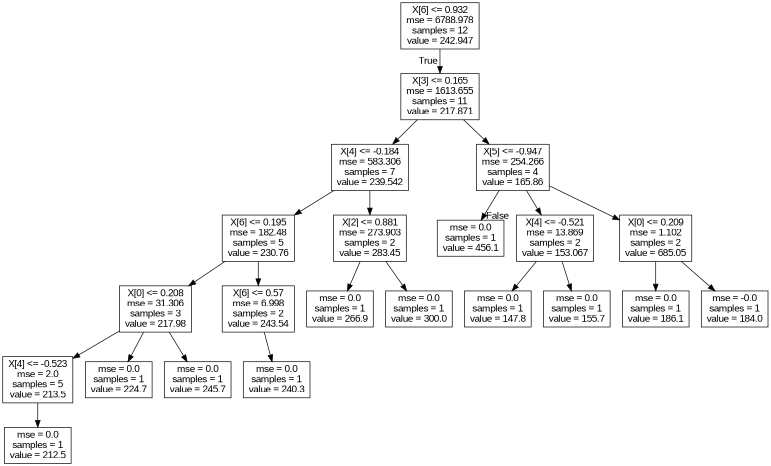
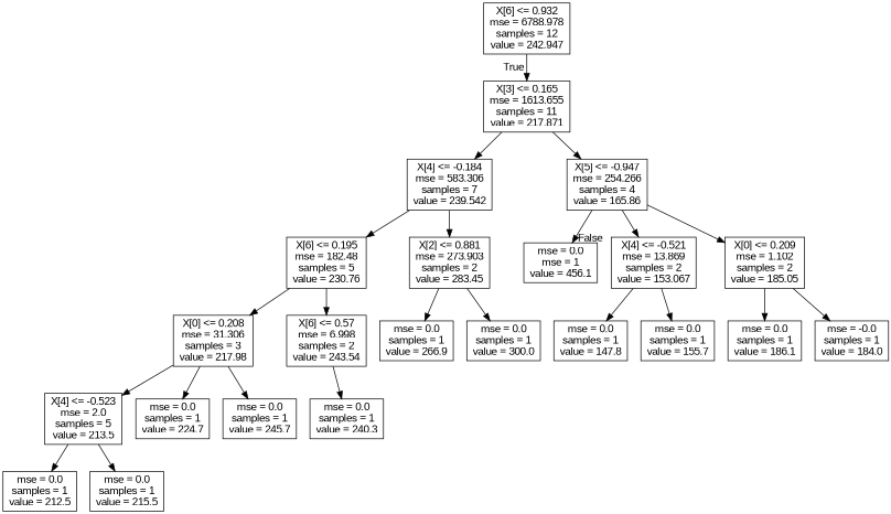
  digraph {
    fontname="Liberation Sans"
    node [fontname="Liberation Sans" shape=box]
    edge [fontname="Liberation Sans"]
    n1 [label="X[6] <= 0.932\nmse = 6788.978\nsamples = 12\nvalue = 242.947"]
    n2 [label="X[3] <= 0.165\nmse = 1613.655\nsamples = 11\nvalue = 217.871"]
    n3 [label="X[4] <= -0.184\nmse = 583.306\nsamples = 7\nvalue = 239.542"]
    n4 [label="X[5] <= -0.947\nmse = 254.266\nsamples = 4\nvalue = 165.86"]
-   n5 [label="mse = 0.0\nsamples = 1\nvalue = 456.1"]
+   n5 [label="mse = 0.0\nmse = 1\nvalue = 456.1"]
    n6 [label="X[6] <= 0.195\nmse = 182.48\nsamples = 5\nvalue = 230.76"]
    n7 [label="X[2] <= 0.881\nmse = 273.903\nsamples = 2\nvalue = 283.45"]
    n8 [label="X[4] <= -0.521\nmse = 13.869\nsamples = 2\nvalue = 153.067"]
-   n9 [label="X[0] <= 0.209\nmse = 1.102\nsamples = 2\nvalue = 685.05"]
+   n9 [label="X[0] <= 0.209\nmse = 1.102\nsamples = 2\nvalue = 185.05"]
    n10 [label="X[0] <= 0.208\nmse = 31.306\nsamples = 3\nvalue = 217.98"]
    n11 [label="X[6] <= 0.57\nmse = 6.998\nsamples = 2\nvalue = 243.54"]
    n12 [label="mse = 0.0\nsamples = 1\nvalue = 266.9"]
    n13 [label="mse = 0.0\nsamples = 1\nvalue = 300.0"]
    n14 [label="X[4] <= -0.523\nmse = 2.0\nsamples = 5\nvalue = 213.5"]
    n15 [label="mse = 0.0\nsamples = 1\nvalue = 224.7"]
    n16 [label="mse = 0.0\nsamples = 1\nvalue = 245.7"]
    n17 [label="mse = 0.0\nsamples = 1\nvalue = 240.3"]
    n18 [label="mse = 0.0\nsamples = 1\nvalue = 212.5"]
+   n19 [label="mse = 0.0\nsamples = 1\nvalue = 215.5"]
    n20 [label="mse = 0.0\nsamples = 1\nvalue = 147.8"]
    n21 [label="mse = 0.0\nsamples = 1\nvalue = 155.7"]
    n22 [label="mse = 0.0\nsamples = 1\nvalue = 186.1"]
    n23 [label="mse = -0.0\nsamples = 1\nvalue = 184.0"]
    n1 -> n2 [headlabel=True labelangle=45 labeldistance=2.5]
    n2 -> n3
    n2 -> n4
    n3 -> n6
    n3 -> n7
    n4 -> n5 [headlabel=False labelangle=-45 labeldistance=2.5]
    n4 -> n8
    n4 -> n9
    n6 -> n10
    n6 -> n11
    n7 -> n12
    n7 -> n13
    n8 -> n20
    n8 -> n21
    n9 -> n22
    n9 -> n23
    n10 -> n14
    n10 -> n15
    n10 -> n16
    n11 -> n17
    n14 -> n18
+   n14 -> n19
  }
